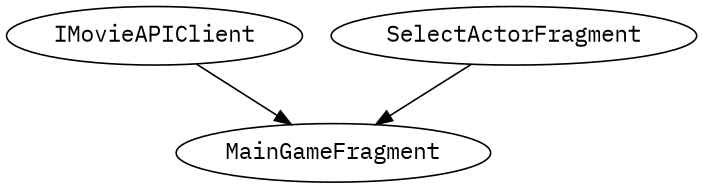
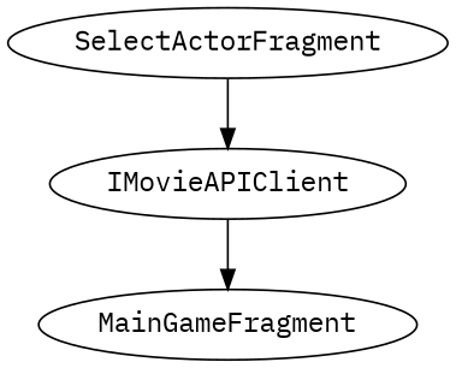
  digraph {
    concentrate=true
    fontname="IBM Plex Mono"
    node [fontname="IBM Plex Mono"]
    edge [fontname="IBM Plex Mono"]
    IMovieAPIClient
    MainGameFragment
    SelectActorFragment
    IMovieAPIClient -> MainGameFragment
-   SelectActorFragment -> MainGameFragment
+   SelectActorFragment -> IMovieAPIClient
  }
